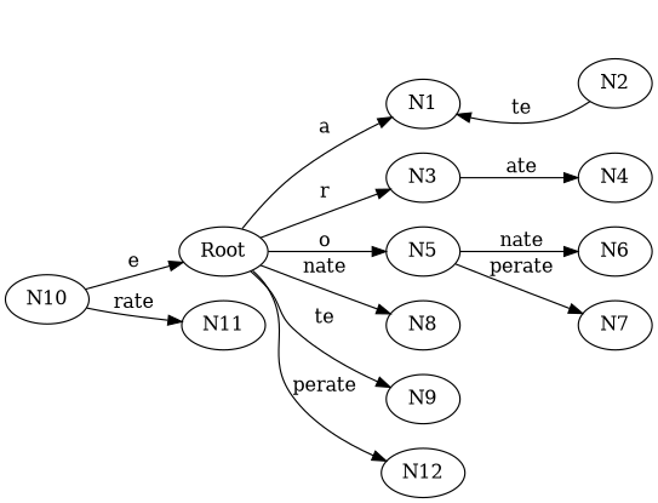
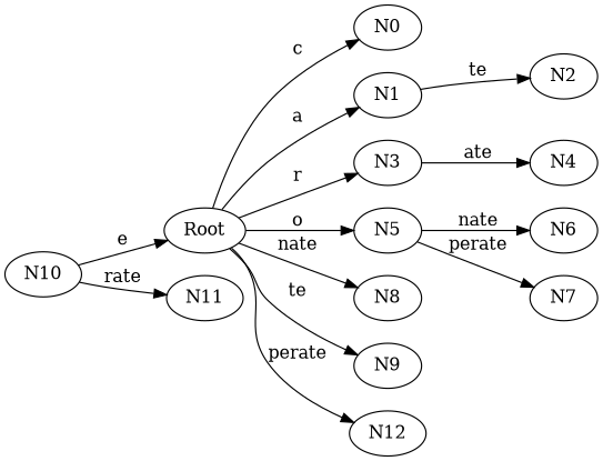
  digraph {
    rankdir=LR
    Root
+   N0
    N1
    N3
    N5
    N8
    N9
    N12
    N2
    N4
    N6
    N7
    N10
    N11
+   Root -> N0 [label=c]
    Root -> N1 [label=a]
    Root -> N3 [label=r]
    Root -> N5 [label=o]
    Root -> N8 [label=nate]
    Root -> N9 [label=te]
    Root -> N12 [label=perate]
-   N2 -> N1 [label=te]
+   N1 -> N2 [label=te]
    N3 -> N4 [label=ate]
    N5 -> N6 [label=nate]
    N5 -> N7 [label=perate]
    N10 -> Root [label=e]
    N10 -> N11 [label=rate]
  }
